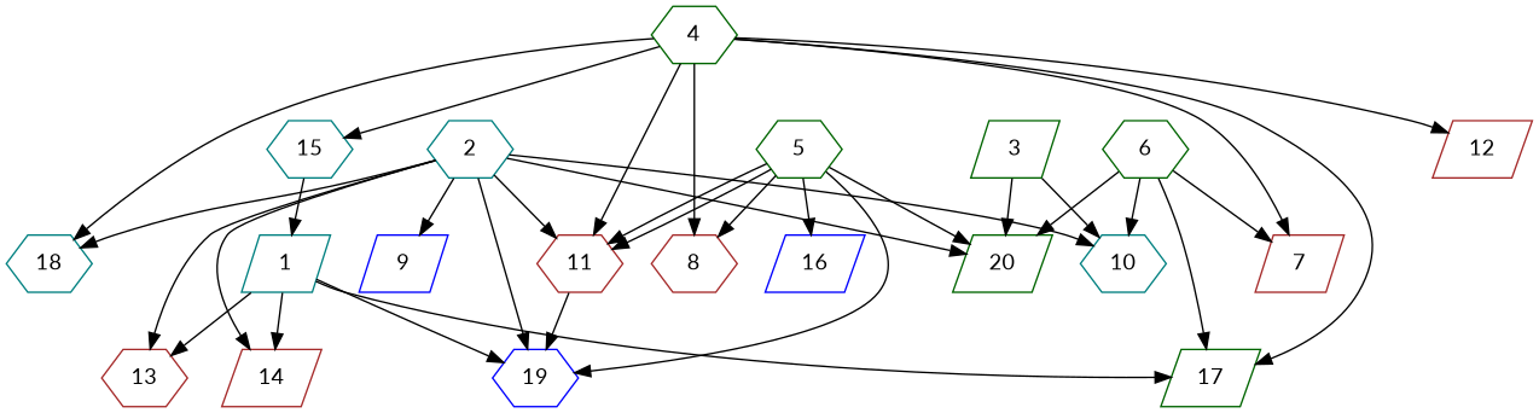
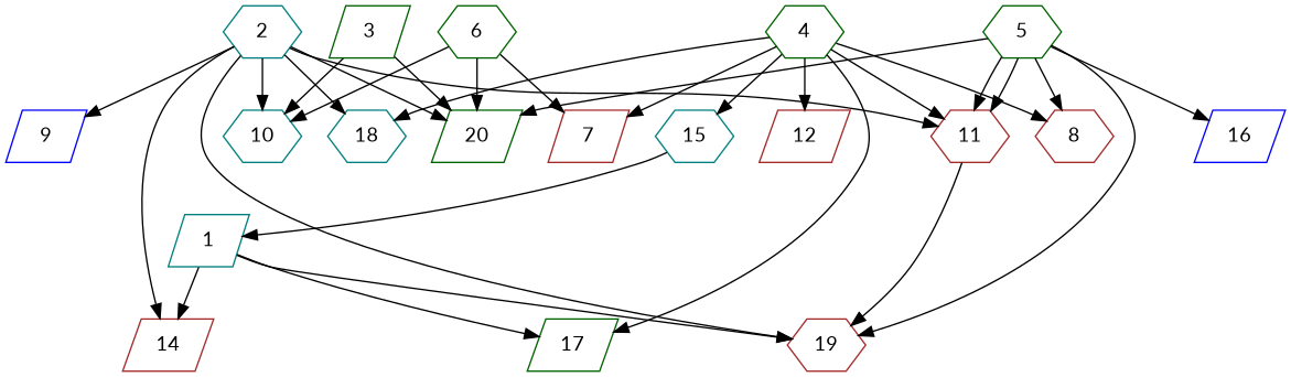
  digraph {
    fontname=Lato
    node [alpha=0.01 color=brown fontname=Lato shape=hexagon]
    edge [fontname=Lato]
    1 [color=teal expect_size=27789312 shape=parallelogram]
-   13 [alpha=0.03 expect_size=52426752]
    14 [alpha=0.14 expect_size=21512192 shape=parallelogram]
    17 [alpha=0.18 color=darkgreen expect_size=21702656 shape=parallelogram]
-   19 [alpha=0.10 color=blue expect_size=18476032]
+   19 [alpha=0.10 expect_size=18476032]
    15 [color=teal expect_size=27340800]
    2 [alpha=0.02 color=teal expect_size=7054336]
    9 [alpha=0.14 color=blue expect_size=14261248 shape=parallelogram]
    10 [alpha=0.17 color=teal expect_size=46928896]
    11 [alpha=0.15 expect_size=45524992]
    18 [alpha=0.12 color=teal expect_size=17634304]
    20 [alpha=0.00 color=darkgreen expect_size=50880512 shape=parallelogram]
    3 [alpha=0.07 color=darkgreen expect_size=51186688 shape=parallelogram]
    4 [alpha=0.02 color=darkgreen expect_size=37361664]
    7 [alpha=0.18 expect_size=22538240 shape=parallelogram]
    8 [alpha=0.00 expect_size=43634688]
    12 [alpha=0.16 expect_size=47258624 shape=parallelogram]
    5 [alpha=0.06 color=darkgreen expect_size=51118080]
    16 [alpha=0.05 color=blue expect_size=42101760 shape=parallelogram]
    6 [alpha=0.11 color=darkgreen expect_size=39303168]
-   1 -> 13
    1 -> 14
    1 -> 17
    1 -> 19
    15 -> 1
-   2 -> 13
    2 -> 14
    2 -> 19
    2 -> 9
    2 -> 10
    2 -> 11
    2 -> 18
    2 -> 20
    11 -> 19
    3 -> 10
    3 -> 20
    4 -> 17
    4 -> 15
    4 -> 11
    4 -> 18
    4 -> 7
    4 -> 8
    4 -> 12
    5 -> 19
    5 -> 11
    5 -> 11
    5 -> 20
    5 -> 8
    5 -> 16
-   6 -> 17
    6 -> 10
    6 -> 20
    6 -> 7
  }
